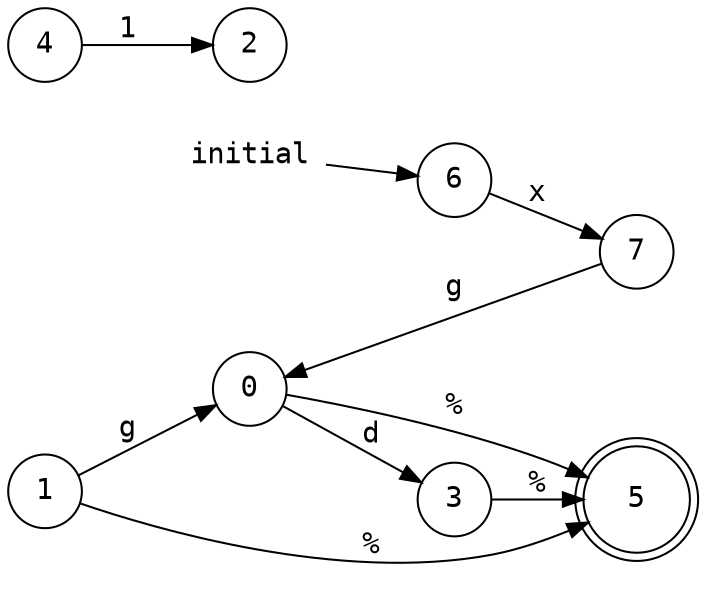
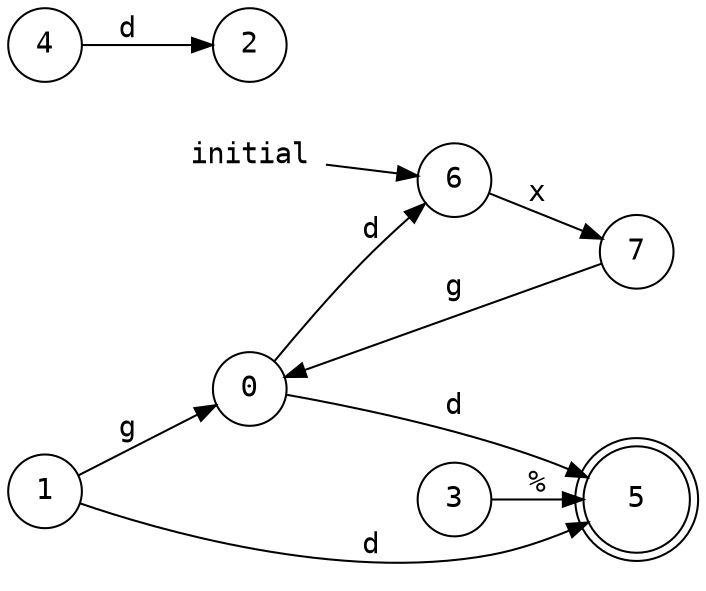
  digraph {
    fontname="DejaVu Sans Mono"
    rankdir=LR
    node [fontname="DejaVu Sans Mono" shape=circle]
    edge [fontname="DejaVu Sans Mono"]
    0 [height=0.5 width=0.5]
    3 [height=0.5 width=0.5]
    5 [height=0.61111 shape=doublecircle width=0.61111]
    1 [height=0.5 width=0.5]
    2 [height=0.5 width=0.5]
    4 [height=0.5 width=0.5]
    6 [height=0.5 width=0.5]
    7 [height=0.5 width=0.5]
    initial [height=0.5 shape=plaintext width=0.75]
-   0 -> 3 [label=d]
-   0 -> 5 [label="%"]
+   0 -> 6 [label=d]
+   0 -> 5 [label=d]
    3 -> 5 [label="%"]
    1 -> 0 [label=g]
-   1 -> 5 [label="%"]
-   4 -> 2 [label=1]
+   1 -> 5 [label=d]
+   4 -> 2 [label=d]
    6 -> 7 [label=x]
    7 -> 0 [label=g]
    initial -> 6
  }
